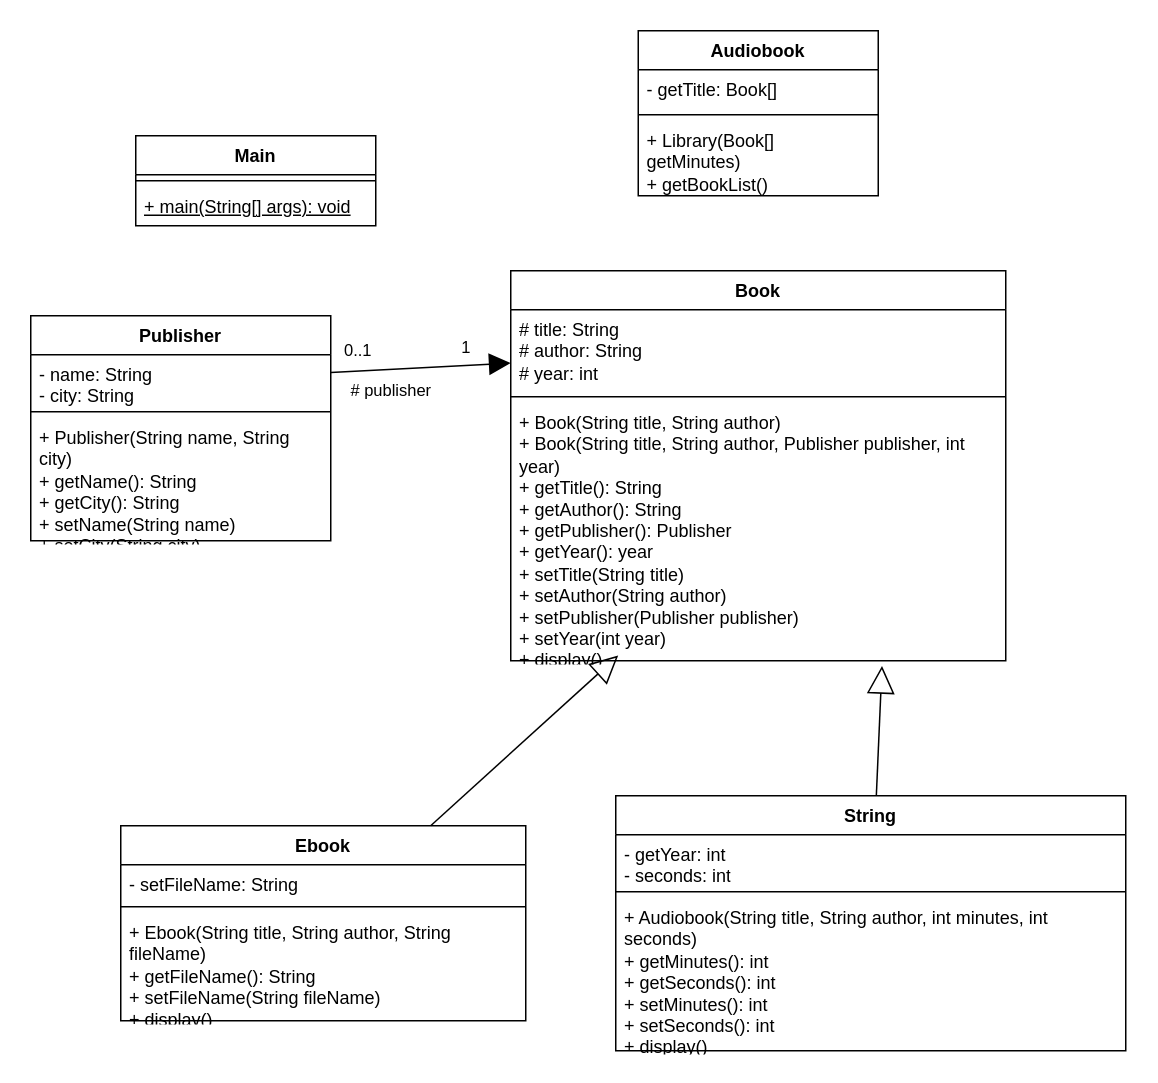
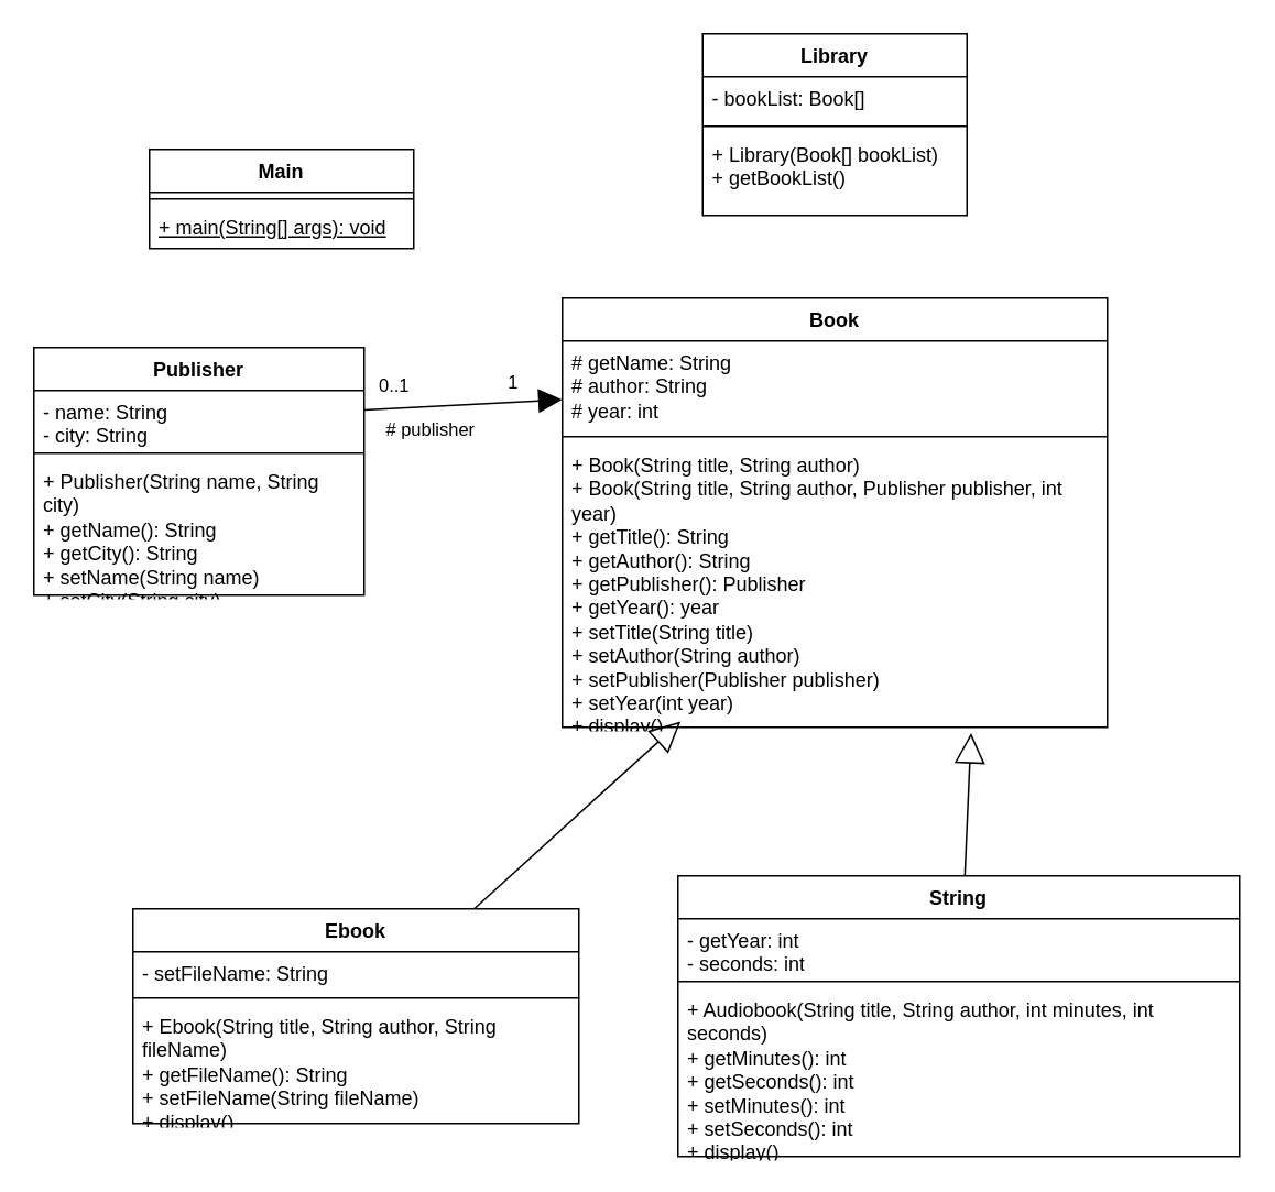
  <mxCell id="0" />
  <mxCell id="1" parent="0" />
- <mxCell id="2" value="Audiobook" style="swimlane;fontStyle=1;align=center;verticalAlign=top;childLayout=stackLayout;horizontal=1;startSize=26;horizontalStack=0;resizeParent=1;resizeParentMax=0;resizeLast=0;collapsible=1;marginBottom=0;whiteSpace=wrap;html=1;" parent="1" vertex="1"><mxGeometry x="425" y="20" width="160" height="110" as="geometry" /></mxCell>
- <mxCell id="3" value="&lt;div&gt;- getTitle: Book[]&lt;/div&gt;" style="text;strokeColor=none;fillColor=none;align=left;verticalAlign=top;spacingLeft=4;spacingRight=4;overflow=hidden;rotatable=0;points=[[0,0.5],[1,0.5]];portConstraint=eastwest;whiteSpace=wrap;html=1;" parent="2" vertex="1"><mxGeometry y="26" width="160" height="26" as="geometry" /></mxCell>
+ <mxCell id="2" value="Library" style="swimlane;fontStyle=1;align=center;verticalAlign=top;childLayout=stackLayout;horizontal=1;startSize=26;horizontalStack=0;resizeParent=1;resizeParentMax=0;resizeLast=0;collapsible=1;marginBottom=0;whiteSpace=wrap;html=1;" parent="1" vertex="1"><mxGeometry x="425" y="20" width="160" height="110" as="geometry" /></mxCell>
+ <mxCell id="3" value="&lt;div&gt;- bookList: Book[]&lt;/div&gt;" style="text;strokeColor=none;fillColor=none;align=left;verticalAlign=top;spacingLeft=4;spacingRight=4;overflow=hidden;rotatable=0;points=[[0,0.5],[1,0.5]];portConstraint=eastwest;whiteSpace=wrap;html=1;" parent="2" vertex="1"><mxGeometry y="26" width="160" height="26" as="geometry" /></mxCell>
  <mxCell id="4" value="" style="line;strokeWidth=1;fillColor=none;align=left;verticalAlign=middle;spacingTop=-1;spacingLeft=3;spacingRight=3;rotatable=0;labelPosition=right;points=[];portConstraint=eastwest;strokeColor=inherit;" parent="2" vertex="1"><mxGeometry y="52" width="160" height="8" as="geometry" /></mxCell>
- <mxCell id="5" value="&lt;div&gt;+ Library(Book[] getMinutes)&lt;/div&gt;&lt;div&gt;+ getBookList()&lt;br&gt;&lt;/div&gt;" style="text;strokeColor=none;fillColor=none;align=left;verticalAlign=top;spacingLeft=4;spacingRight=4;overflow=hidden;rotatable=0;points=[[0,0.5],[1,0.5]];portConstraint=eastwest;whiteSpace=wrap;html=1;" parent="2" vertex="1"><mxGeometry y="60" width="160" height="50" as="geometry" /></mxCell>
+ <mxCell id="5" value="&lt;div&gt;+ Library(Book[] bookList)&lt;/div&gt;&lt;div&gt;+ getBookList()&lt;br&gt;&lt;/div&gt;" style="text;strokeColor=none;fillColor=none;align=left;verticalAlign=top;spacingLeft=4;spacingRight=4;overflow=hidden;rotatable=0;points=[[0,0.5],[1,0.5]];portConstraint=eastwest;whiteSpace=wrap;html=1;" parent="2" vertex="1"><mxGeometry y="60" width="160" height="50" as="geometry" /></mxCell>
  <mxCell id="6" value="Main" style="swimlane;fontStyle=1;align=center;verticalAlign=top;childLayout=stackLayout;horizontal=1;startSize=26;horizontalStack=0;resizeParent=1;resizeParentMax=0;resizeLast=0;collapsible=1;marginBottom=0;whiteSpace=wrap;html=1;" parent="1" vertex="1"><mxGeometry x="90" y="90" width="160" height="60" as="geometry" /></mxCell>
  <mxCell id="7" value="" style="line;strokeWidth=1;fillColor=none;align=left;verticalAlign=middle;spacingTop=-1;spacingLeft=3;spacingRight=3;rotatable=0;labelPosition=right;points=[];portConstraint=eastwest;strokeColor=inherit;" parent="6" vertex="1"><mxGeometry y="26" width="160" height="8" as="geometry" /></mxCell>
  <mxCell id="8" value="&lt;u&gt;+ main(String[] args): void&lt;/u&gt;" style="text;strokeColor=none;fillColor=none;align=left;verticalAlign=top;spacingLeft=4;spacingRight=4;overflow=hidden;rotatable=0;points=[[0,0.5],[1,0.5]];portConstraint=eastwest;whiteSpace=wrap;html=1;" parent="6" vertex="1"><mxGeometry y="34" width="160" height="26" as="geometry" /></mxCell>
  <mxCell id="9" value="Book" style="swimlane;fontStyle=1;align=center;verticalAlign=top;childLayout=stackLayout;horizontal=1;startSize=26;horizontalStack=0;resizeParent=1;resizeParentMax=0;resizeLast=0;collapsible=1;marginBottom=0;whiteSpace=wrap;html=1;" parent="1" vertex="1"><mxGeometry x="340" y="180" width="330" height="260" as="geometry" /></mxCell>
- <mxCell id="10" value="&lt;div&gt;# title: String&lt;/div&gt;&lt;div&gt;# author: String&lt;br&gt;&lt;/div&gt;&lt;div&gt;# year: int&lt;br&gt;&lt;/div&gt;" style="text;strokeColor=none;fillColor=none;align=left;verticalAlign=top;spacingLeft=4;spacingRight=4;overflow=hidden;rotatable=0;points=[[0,0.5],[1,0.5]];portConstraint=eastwest;whiteSpace=wrap;html=1;" parent="9" vertex="1"><mxGeometry y="26" width="330" height="54" as="geometry" /></mxCell>
+ <mxCell id="10" value="&lt;div&gt;# getName: String&lt;/div&gt;&lt;div&gt;# author: String&lt;br&gt;&lt;/div&gt;&lt;div&gt;# year: int&lt;br&gt;&lt;/div&gt;" style="text;strokeColor=none;fillColor=none;align=left;verticalAlign=top;spacingLeft=4;spacingRight=4;overflow=hidden;rotatable=0;points=[[0,0.5],[1,0.5]];portConstraint=eastwest;whiteSpace=wrap;html=1;" parent="9" vertex="1"><mxGeometry y="26" width="330" height="54" as="geometry" /></mxCell>
  <mxCell id="11" value="" style="line;strokeWidth=1;fillColor=none;align=left;verticalAlign=middle;spacingTop=-1;spacingLeft=3;spacingRight=3;rotatable=0;labelPosition=right;points=[];portConstraint=eastwest;strokeColor=inherit;" parent="9" vertex="1"><mxGeometry y="80" width="330" height="8" as="geometry" /></mxCell>
  <mxCell id="12" value="&lt;div&gt;+ Book(String title, String author)&lt;/div&gt;&lt;div&gt;+ Book(String title, String author, Publisher publisher, int year)&lt;br&gt;&lt;/div&gt;&lt;div&gt;+ getTitle(): String&lt;/div&gt;&lt;div&gt;+ getAuthor(): String&lt;/div&gt;&lt;div&gt;+ getPublisher(): Publisher&lt;/div&gt;&lt;div&gt;+ getYear(): year&lt;br&gt;&lt;/div&gt;&lt;div&gt;+ setTitle(String title)&lt;/div&gt;&lt;div&gt;+ setAuthor(String author)&lt;/div&gt;&lt;div&gt;+ setPublisher(Publisher publisher)&lt;/div&gt;&lt;div&gt;+ setYear(int year)&lt;br&gt;&lt;/div&gt;&lt;div&gt;+ display()&lt;br&gt;&lt;/div&gt;" style="text;strokeColor=none;fillColor=none;align=left;verticalAlign=top;spacingLeft=4;spacingRight=4;overflow=hidden;rotatable=0;points=[[0,0.5],[1,0.5]];portConstraint=eastwest;whiteSpace=wrap;html=1;" parent="9" vertex="1"><mxGeometry y="88" width="330" height="172" as="geometry" /></mxCell>
  <mxCell id="13" value="Ebook" style="swimlane;fontStyle=1;align=center;verticalAlign=top;childLayout=stackLayout;horizontal=1;startSize=26;horizontalStack=0;resizeParent=1;resizeParentMax=0;resizeLast=0;collapsible=1;marginBottom=0;whiteSpace=wrap;html=1;" parent="1" vertex="1"><mxGeometry x="80" y="550" width="270" height="130" as="geometry" /></mxCell>
  <mxCell id="14" value="- setFileName: String" style="text;strokeColor=none;fillColor=none;align=left;verticalAlign=top;spacingLeft=4;spacingRight=4;overflow=hidden;rotatable=0;points=[[0,0.5],[1,0.5]];portConstraint=eastwest;whiteSpace=wrap;html=1;" parent="13" vertex="1"><mxGeometry y="26" width="270" height="24" as="geometry" /></mxCell>
  <mxCell id="15" value="" style="line;strokeWidth=1;fillColor=none;align=left;verticalAlign=middle;spacingTop=-1;spacingLeft=3;spacingRight=3;rotatable=0;labelPosition=right;points=[];portConstraint=eastwest;strokeColor=inherit;" parent="13" vertex="1"><mxGeometry y="50" width="270" height="8" as="geometry" /></mxCell>
  <mxCell id="16" value="&lt;div&gt;+ Ebook(String title, String author, String fileName)&lt;/div&gt;&lt;div&gt;+ getFileName(): String&lt;/div&gt;&lt;div&gt;+ setFileName(String fileName)&lt;/div&gt;&lt;div&gt;+ display()&lt;br&gt;&lt;/div&gt;" style="text;strokeColor=none;fillColor=none;align=left;verticalAlign=top;spacingLeft=4;spacingRight=4;overflow=hidden;rotatable=0;points=[[0,0.5],[1,0.5]];portConstraint=eastwest;whiteSpace=wrap;html=1;" parent="13" vertex="1"><mxGeometry y="58" width="270" height="72" as="geometry" /></mxCell>
  <mxCell id="17" value="String" style="swimlane;fontStyle=1;align=center;verticalAlign=top;childLayout=stackLayout;horizontal=1;startSize=26;horizontalStack=0;resizeParent=1;resizeParentMax=0;resizeLast=0;collapsible=1;marginBottom=0;whiteSpace=wrap;html=1;" parent="1" vertex="1"><mxGeometry x="410" y="530" width="340" height="170" as="geometry" /></mxCell>
  <mxCell id="18" value="&lt;div&gt;- getYear: int&lt;/div&gt;&lt;div&gt;- seconds: int&lt;br&gt;&lt;/div&gt;" style="text;strokeColor=none;fillColor=none;align=left;verticalAlign=top;spacingLeft=4;spacingRight=4;overflow=hidden;rotatable=0;points=[[0,0.5],[1,0.5]];portConstraint=eastwest;whiteSpace=wrap;html=1;" parent="17" vertex="1"><mxGeometry y="26" width="340" height="34" as="geometry" /></mxCell>
  <mxCell id="19" value="" style="line;strokeWidth=1;fillColor=none;align=left;verticalAlign=middle;spacingTop=-1;spacingLeft=3;spacingRight=3;rotatable=0;labelPosition=right;points=[];portConstraint=eastwest;strokeColor=inherit;" parent="17" vertex="1"><mxGeometry y="60" width="340" height="8" as="geometry" /></mxCell>
  <mxCell id="20" value="&lt;div&gt;+ Audiobook(String title, String author, int minutes, int seconds)&lt;/div&gt;&lt;div&gt;+ getMinutes(): int&lt;/div&gt;&lt;div&gt;+ getSeconds(): int&lt;/div&gt;&lt;div&gt;+ setMinutes(): int&lt;/div&gt;&lt;div&gt;+ setSeconds(): int&lt;/div&gt;&lt;div&gt;+ display()&lt;br&gt;&lt;/div&gt;" style="text;strokeColor=none;fillColor=none;align=left;verticalAlign=top;spacingLeft=4;spacingRight=4;overflow=hidden;rotatable=0;points=[[0,0.5],[1,0.5]];portConstraint=eastwest;whiteSpace=wrap;html=1;" parent="17" vertex="1"><mxGeometry y="68" width="340" height="102" as="geometry" /></mxCell>
  <mxCell id="21" value="" style="endArrow=block;endSize=16;endFill=0;html=1;rounded=0;entryX=0.217;entryY=0.98;entryDx=0;entryDy=0;entryPerimeter=0;" parent="1" source="13" target="12" edge="1"><mxGeometry width="160" relative="1" as="geometry"><mxPoint x="540" y="330" as="sourcePoint" /><mxPoint x="700" y="330" as="targetPoint" /><mxPoint as="offset" /></mxGeometry></mxCell>
  <mxCell id="22" value="" style="endArrow=block;endSize=16;endFill=0;html=1;rounded=0;entryX=0.75;entryY=1.02;entryDx=0;entryDy=0;entryPerimeter=0;" parent="1" source="17" target="12" edge="1"><mxGeometry width="160" relative="1" as="geometry"><mxPoint x="290" y="360" as="sourcePoint" /><mxPoint x="450" y="360" as="targetPoint" /></mxGeometry></mxCell>
  <mxCell id="23" value="Publisher" style="swimlane;fontStyle=1;align=center;verticalAlign=top;childLayout=stackLayout;horizontal=1;startSize=26;horizontalStack=0;resizeParent=1;resizeParentMax=0;resizeLast=0;collapsible=1;marginBottom=0;whiteSpace=wrap;html=1;" vertex="1" parent="1"><mxGeometry x="20" y="210" width="200" height="150" as="geometry" /></mxCell>
  <mxCell id="24" value="&lt;div&gt;- name: String&lt;/div&gt;&lt;div&gt;- city: String&lt;br&gt;&lt;/div&gt;" style="text;strokeColor=none;fillColor=none;align=left;verticalAlign=top;spacingLeft=4;spacingRight=4;overflow=hidden;rotatable=0;points=[[0,0.5],[1,0.5]];portConstraint=eastwest;whiteSpace=wrap;html=1;" vertex="1" parent="23"><mxGeometry y="26" width="200" height="34" as="geometry" /></mxCell>
  <mxCell id="25" value="" style="line;strokeWidth=1;fillColor=none;align=left;verticalAlign=middle;spacingTop=-1;spacingLeft=3;spacingRight=3;rotatable=0;labelPosition=right;points=[];portConstraint=eastwest;strokeColor=inherit;" vertex="1" parent="23"><mxGeometry y="60" width="200" height="8" as="geometry" /></mxCell>
  <mxCell id="26" value="&lt;div&gt;+ Publisher(String name, String city)&lt;/div&gt;&lt;div&gt;+ getName(): String&lt;/div&gt;&lt;div&gt;+ getCity(): String&lt;/div&gt;&lt;div&gt;+ setName(String name)&lt;/div&gt;&lt;div&gt;+ setCity(String city)&lt;br&gt;&lt;/div&gt;" style="text;strokeColor=none;fillColor=none;align=left;verticalAlign=top;spacingLeft=4;spacingRight=4;overflow=hidden;rotatable=0;points=[[0,0.5],[1,0.5]];portConstraint=eastwest;whiteSpace=wrap;html=1;" vertex="1" parent="23"><mxGeometry y="68" width="200" height="82" as="geometry" /></mxCell>
  <mxCell id="27" value="" style="endArrow=block;endFill=1;endSize=12;html=1;rounded=0;" edge="1" parent="1" source="24" target="10"><mxGeometry width="160" relative="1" as="geometry"><mxPoint x="170" y="420" as="sourcePoint" /><mxPoint x="330" y="420" as="targetPoint" /></mxGeometry></mxCell>
  <mxCell id="28" value="0..1" style="edgeLabel;html=1;align=center;verticalAlign=middle;resizable=0;points=[];" vertex="1" connectable="0" parent="27"><mxGeometry x="-0.719" y="-2" relative="1" as="geometry"><mxPoint y="-16" as="offset" /></mxGeometry></mxCell>
  <mxCell id="29" value="# publisher" style="edgeLabel;html=1;align=center;verticalAlign=middle;resizable=0;points=[];" vertex="1" connectable="0" parent="27"><mxGeometry x="-0.4" relative="1" as="geometry"><mxPoint x="4" y="14" as="offset" /></mxGeometry></mxCell>
  <mxCell id="30" value="1" style="edgeLabel;html=1;align=center;verticalAlign=middle;resizable=0;points=[];" vertex="1" connectable="0" parent="27"><mxGeometry x="0.5" relative="1" as="geometry"><mxPoint y="-13" as="offset" /></mxGeometry></mxCell>
